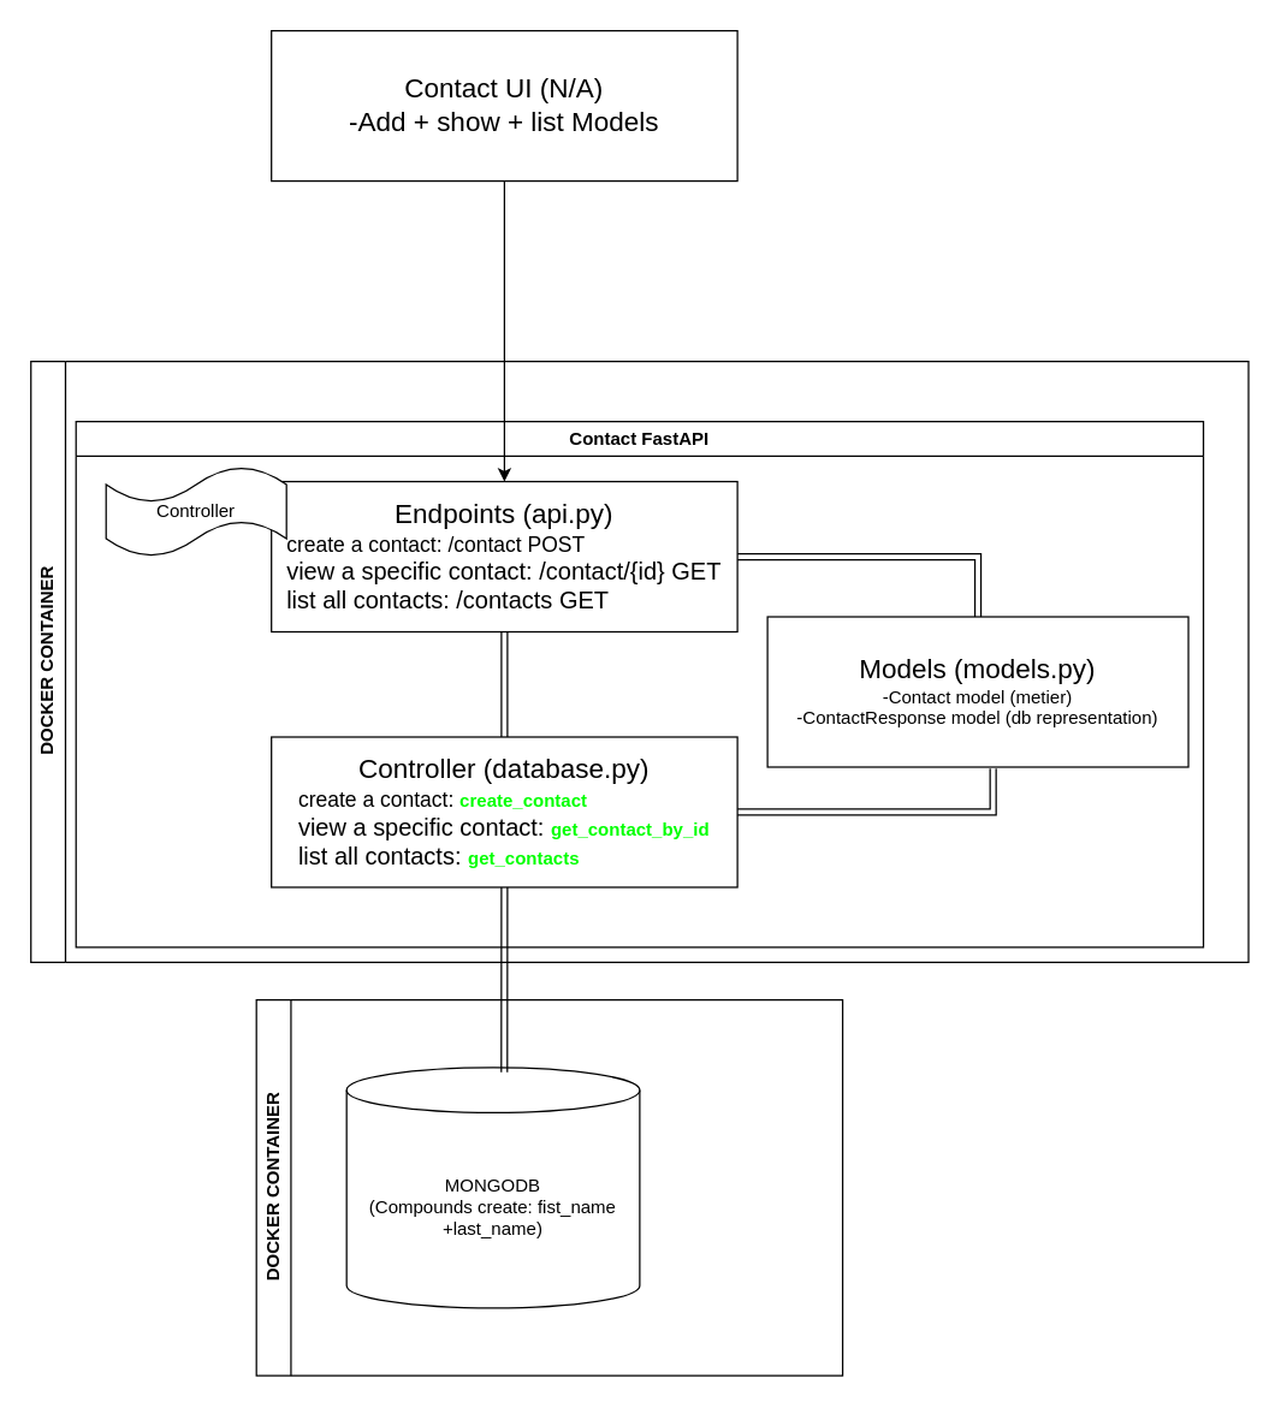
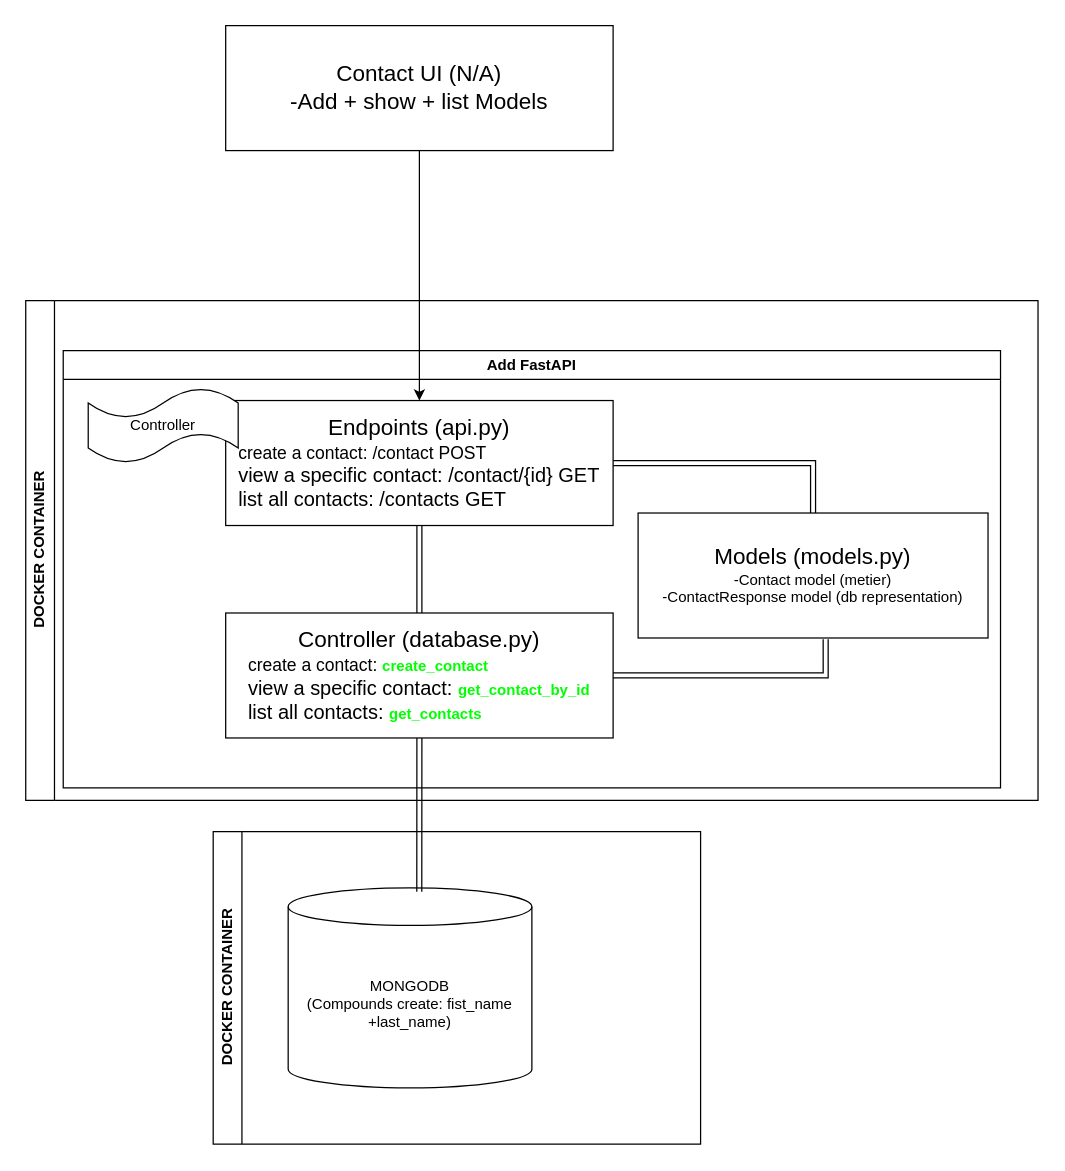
  <mxCell id="0" />
  <mxCell id="1" parent="0" />
- <mxCell id="2" value="Contact FastAPI" style="swimlane;whiteSpace=wrap;html=1;" vertex="1" parent="1"><mxGeometry x="50" y="280" width="750" height="350" as="geometry" /></mxCell>
+ <mxCell id="2" value="Add FastAPI" style="swimlane;whiteSpace=wrap;html=1;" vertex="1" parent="1"><mxGeometry x="50" y="280" width="750" height="350" as="geometry" /></mxCell>
  <mxCell id="3" style="edgeStyle=orthogonalEdgeStyle;rounded=0;orthogonalLoop=1;jettySize=auto;html=1;exitX=1;exitY=0.5;exitDx=0;exitDy=0;entryX=0.5;entryY=0;entryDx=0;entryDy=0;shape=link;" edge="1" parent="2" source="5" target="7"><mxGeometry relative="1" as="geometry" /></mxCell>
  <mxCell id="4" style="edgeStyle=orthogonalEdgeStyle;rounded=0;orthogonalLoop=1;jettySize=auto;html=1;exitX=0.5;exitY=1;exitDx=0;exitDy=0;shape=link;" edge="1" parent="2" source="5" target="6"><mxGeometry relative="1" as="geometry" /></mxCell>
  <mxCell id="5" value="&lt;div&gt;&lt;font style=&quot;font-size: 18px;&quot;&gt;Endpoints (api.py)&lt;/font&gt;&lt;/div&gt;&lt;div align=&quot;left&quot;&gt;&lt;font style=&quot;font-size: 14px;&quot;&gt;create a contact: /contact POST&lt;/font&gt;&lt;/div&gt;&lt;div align=&quot;left&quot;&gt;&lt;font size=&quot;3&quot;&gt;view a specific contact: /contact/{id} GET&lt;/font&gt;&lt;/div&gt;&lt;div align=&quot;left&quot;&gt;&lt;font size=&quot;3&quot;&gt;list all contacts: /contacts GET&lt;/font&gt;&lt;br&gt;&lt;/div&gt;" style="rounded=0;whiteSpace=wrap;html=1;" vertex="1" parent="2"><mxGeometry x="130" y="40" width="310" height="100" as="geometry" /></mxCell>
  <mxCell id="6" value="&lt;div&gt;&lt;font style=&quot;font-size: 18px;&quot;&gt;Controller (database.py)&lt;/font&gt;&lt;/div&gt;&lt;div align=&quot;left&quot;&gt;&lt;font style=&quot;font-size: 14px;&quot;&gt;create a contact: &lt;/font&gt;&lt;font color=&quot;#00ff00&quot;&gt;&lt;span style=&quot;white-space: pre;&quot;&gt;&lt;b&gt;create_contact&lt;/b&gt;&lt;/span&gt;&lt;/font&gt;&lt;/div&gt;&lt;div align=&quot;left&quot;&gt;&lt;font size=&quot;3&quot;&gt;view a specific contact: &lt;/font&gt;&lt;font color=&quot;#00ff00&quot;&gt;&lt;span style=&quot;white-space: pre;&quot;&gt;&lt;b&gt;get_contact_by_id&lt;/b&gt;&lt;/span&gt;&lt;/font&gt;&lt;/div&gt;&lt;div align=&quot;left&quot;&gt;&lt;font size=&quot;3&quot;&gt;list all contacts: &lt;/font&gt;&lt;font color=&quot;#00ff00&quot;&gt;&lt;span style=&quot;white-space: pre;&quot;&gt;&lt;b&gt;get_contacts&lt;/b&gt;&lt;/span&gt;&lt;/font&gt;&lt;/div&gt;" style="rounded=0;whiteSpace=wrap;html=1;" vertex="1" parent="2"><mxGeometry x="130" y="210" width="310" height="100" as="geometry" /></mxCell>
  <mxCell id="7" value="&lt;div&gt;&lt;font style=&quot;font-size: 18px;&quot;&gt;Models (models.py)&lt;/font&gt;&lt;/div&gt;&lt;div&gt;-Contact model (metier)&lt;br&gt;&lt;/div&gt;&lt;div&gt;-ContactResponse model (db representation)&lt;br&gt;&lt;/div&gt;" style="rounded=0;whiteSpace=wrap;html=1;" vertex="1" parent="2"><mxGeometry x="460" y="130" width="280" height="100" as="geometry" /></mxCell>
  <mxCell id="8" style="edgeStyle=orthogonalEdgeStyle;rounded=0;orthogonalLoop=1;jettySize=auto;html=1;exitX=1;exitY=0.5;exitDx=0;exitDy=0;entryX=0.536;entryY=1.01;entryDx=0;entryDy=0;entryPerimeter=0;shape=link;" edge="1" parent="2" source="6" target="7"><mxGeometry relative="1" as="geometry" /></mxCell>
  <mxCell id="9" value="MONGODB&lt;br&gt;(Compounds create: fist_name +last_name)" style="shape=cylinder3;whiteSpace=wrap;html=1;boundedLbl=1;backgroundOutline=1;size=15;" vertex="1" parent="1"><mxGeometry x="230" y="710" width="195" height="160" as="geometry" /></mxCell>
  <mxCell id="10" style="rounded=0;orthogonalLoop=1;jettySize=auto;html=1;exitX=0.5;exitY=1;exitDx=0;exitDy=0;entryX=0.538;entryY=0.019;entryDx=0;entryDy=0;entryPerimeter=0;strokeColor=default;shape=link;" edge="1" parent="1" source="6" target="9"><mxGeometry relative="1" as="geometry" /></mxCell>
  <mxCell id="11" style="edgeStyle=orthogonalEdgeStyle;rounded=0;orthogonalLoop=1;jettySize=auto;html=1;exitX=0.5;exitY=1;exitDx=0;exitDy=0;" edge="1" parent="1" source="12" target="5"><mxGeometry relative="1" as="geometry" /></mxCell>
  <mxCell id="12" value="&lt;div&gt;&lt;font style=&quot;font-size: 18px;&quot;&gt;Contact UI (N/A)&lt;br&gt;-Add + show + list Models&lt;br&gt;&lt;/font&gt;&lt;/div&gt;" style="rounded=0;whiteSpace=wrap;html=1;" vertex="1" parent="1"><mxGeometry x="180" y="20" width="310" height="100" as="geometry" /></mxCell>
  <mxCell id="13" value="DOCKER CONTAINER" style="swimlane;horizontal=0;whiteSpace=wrap;html=1;" vertex="1" parent="1"><mxGeometry x="170" y="665" width="390" height="250" as="geometry" /></mxCell>
  <mxCell id="14" value="DOCKER CONTAINER" style="swimlane;horizontal=0;whiteSpace=wrap;html=1;" vertex="1" parent="1"><mxGeometry y="240" width="810" height="400" as="geometry" x="20" /></mxCell>
  <mxCell id="15" value="Controller" style="shape=tape;whiteSpace=wrap;html=1;" vertex="1" parent="14"><mxGeometry x="50" y="70" width="120" height="60" as="geometry" /></mxCell>
